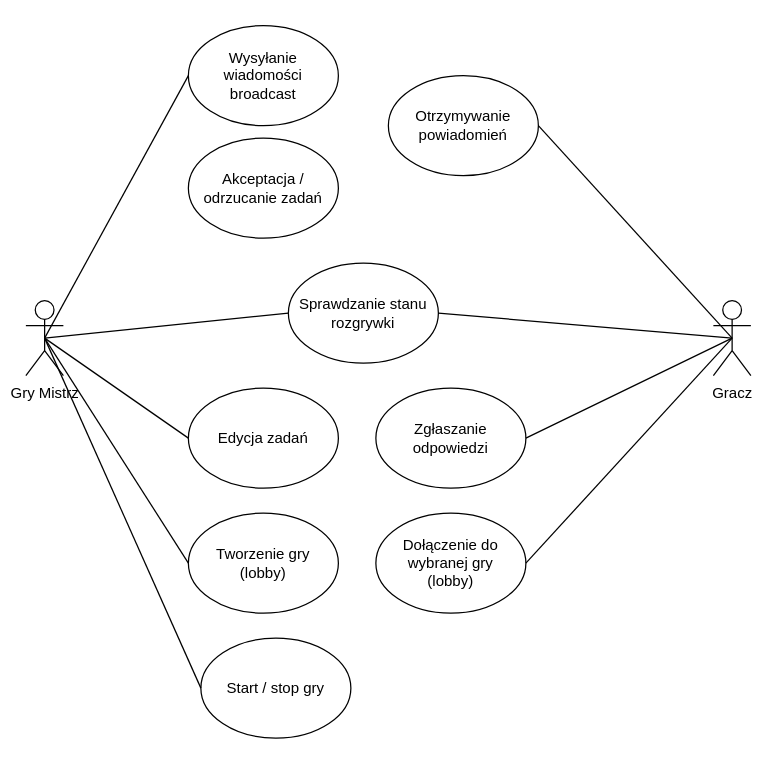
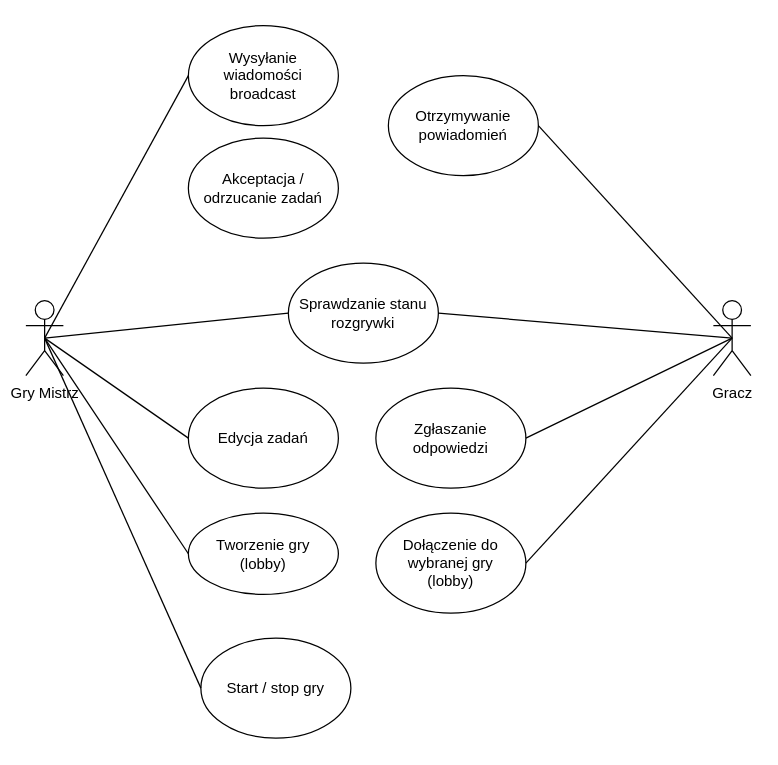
  <mxCell id="0" />
  <mxCell id="1" parent="0" />
  <mxCell id="2" value="Gracz" style="shape=umlActor;verticalLabelPosition=bottom;verticalAlign=top;html=1;outlineConnect=0;" vertex="1" parent="1"><mxGeometry x="570" y="240" width="30" height="60" as="geometry" /></mxCell>
  <mxCell id="3" value="Gry Mistrz" style="shape=umlActor;verticalLabelPosition=bottom;verticalAlign=top;html=1;outlineConnect=0;" vertex="1" parent="1"><mxGeometry x="20" y="240" width="30" height="60" as="geometry" /></mxCell>
- <mxCell id="4" value="&lt;div&gt;Tworzenie gry &lt;br&gt;&lt;/div&gt;&lt;div&gt;(lobby)&lt;/div&gt;" style="ellipse;whiteSpace=wrap;html=1;" vertex="1" parent="1"><mxGeometry x="150" y="410" width="120" height="80" as="geometry" /></mxCell>
+ <mxCell id="4" value="&lt;div&gt;Tworzenie gry &lt;br&gt;&lt;/div&gt;&lt;div&gt;(lobby)&lt;/div&gt;" style="ellipse;whiteSpace=wrap;html=1;" vertex="1" parent="1"><mxGeometry x="150" y="410" width="120" height="65" as="geometry" /></mxCell>
  <mxCell id="5" value="" style="endArrow=none;html=1;rounded=0;exitX=0;exitY=0.5;exitDx=0;exitDy=0;entryX=0.5;entryY=0.5;entryDx=0;entryDy=0;entryPerimeter=0;" edge="1" parent="1" source="4" target="3"><mxGeometry width="50" height="50" relative="1" as="geometry"><mxPoint x="180" y="200" as="sourcePoint" /><mxPoint x="230" y="150" as="targetPoint" /></mxGeometry></mxCell>
  <mxCell id="6" value="&amp;nbsp;" style="text;whiteSpace=wrap;html=1;" vertex="1" parent="1"><mxGeometry x="240" y="360" width="40" height="40" as="geometry" /></mxCell>
  <mxCell id="7" value="Edycja zadań" style="ellipse;whiteSpace=wrap;html=1;" vertex="1" parent="1"><mxGeometry x="150" y="310" width="120" height="80" as="geometry" /></mxCell>
  <mxCell id="8" value="" style="endArrow=none;html=1;rounded=0;exitX=0;exitY=0.5;exitDx=0;exitDy=0;entryX=0.5;entryY=0.5;entryDx=0;entryDy=0;entryPerimeter=0;" edge="1" parent="1" source="7" target="3"><mxGeometry width="50" height="50" relative="1" as="geometry"><mxPoint x="270" y="330" as="sourcePoint" /><mxPoint x="320" y="280" as="targetPoint" /></mxGeometry></mxCell>
  <mxCell id="9" value="Start / stop gry" style="ellipse;whiteSpace=wrap;html=1;" vertex="1" parent="1"><mxGeometry x="160" y="510" width="120" height="80" as="geometry" /></mxCell>
  <mxCell id="10" value="" style="endArrow=none;html=1;rounded=0;entryX=0;entryY=0.5;entryDx=0;entryDy=0;exitX=0.5;exitY=0.5;exitDx=0;exitDy=0;exitPerimeter=0;" edge="1" parent="1" source="3" target="9"><mxGeometry width="50" height="50" relative="1" as="geometry"><mxPoint x="350" y="350" as="sourcePoint" /><mxPoint x="400" y="300" as="targetPoint" /></mxGeometry></mxCell>
  <mxCell id="11" value="Akceptacja / odrzucanie zadań" style="ellipse;whiteSpace=wrap;html=1;" vertex="1" parent="1"><mxGeometry x="150" y="110" width="120" height="80" as="geometry" /></mxCell>
  <mxCell id="12" value="Sprawdzanie stanu rozgrywki" style="ellipse;whiteSpace=wrap;html=1;" vertex="1" parent="1"><mxGeometry x="230" y="210" width="120" height="80" as="geometry" /></mxCell>
  <mxCell id="13" value="" style="endArrow=none;html=1;rounded=0;entryX=0;entryY=0.5;entryDx=0;entryDy=0;exitX=0.5;exitY=0.5;exitDx=0;exitDy=0;exitPerimeter=0;" edge="1" parent="1" source="3" target="12"><mxGeometry width="50" height="50" relative="1" as="geometry"><mxPoint x="230" y="340" as="sourcePoint" /><mxPoint x="280" y="290" as="targetPoint" /></mxGeometry></mxCell>
  <mxCell id="14" value="Wysyłanie wiadomości broadcast" style="ellipse;whiteSpace=wrap;html=1;" vertex="1" parent="1"><mxGeometry x="150" y="20" width="120" height="80" as="geometry" /></mxCell>
  <mxCell id="15" value="" style="endArrow=none;html=1;rounded=0;entryX=0;entryY=0.5;entryDx=0;entryDy=0;exitX=0.5;exitY=0.5;exitDx=0;exitDy=0;exitPerimeter=0;" edge="1" parent="1" source="3" target="14"><mxGeometry width="50" height="50" relative="1" as="geometry"><mxPoint x="40" y="270" as="sourcePoint" /><mxPoint x="280" y="230" as="targetPoint" /></mxGeometry></mxCell>
  <mxCell id="16" value="&lt;div&gt;Dołączenie do wybranej gry&lt;/div&gt;&lt;div&gt;(lobby)&lt;br&gt;&lt;/div&gt;" style="ellipse;whiteSpace=wrap;html=1;" vertex="1" parent="1"><mxGeometry x="300" y="410" width="120" height="80" as="geometry" /></mxCell>
  <mxCell id="17" value="" style="endArrow=none;html=1;rounded=0;entryX=1;entryY=0.5;entryDx=0;entryDy=0;exitX=0.5;exitY=0.5;exitDx=0;exitDy=0;exitPerimeter=0;" edge="1" parent="1" source="2" target="16"><mxGeometry width="50" height="50" relative="1" as="geometry"><mxPoint x="260" y="290" as="sourcePoint" /><mxPoint x="310" y="240" as="targetPoint" /></mxGeometry></mxCell>
  <mxCell id="18" value="Zgłaszanie odpowiedzi" style="ellipse;whiteSpace=wrap;html=1;" vertex="1" parent="1"><mxGeometry x="300" y="310" width="120" height="80" as="geometry" /></mxCell>
  <mxCell id="19" value="" style="endArrow=none;html=1;rounded=0;entryX=0.5;entryY=0.5;entryDx=0;entryDy=0;entryPerimeter=0;exitX=1;exitY=0.5;exitDx=0;exitDy=0;" edge="1" parent="1" source="12" target="2"><mxGeometry width="50" height="50" relative="1" as="geometry"><mxPoint x="350" y="310" as="sourcePoint" /><mxPoint x="400" y="260" as="targetPoint" /></mxGeometry></mxCell>
  <mxCell id="20" value="" style="endArrow=none;html=1;rounded=0;entryX=0.5;entryY=0.5;entryDx=0;entryDy=0;entryPerimeter=0;exitX=1;exitY=0.5;exitDx=0;exitDy=0;" edge="1" parent="1" source="18" target="2"><mxGeometry width="50" height="50" relative="1" as="geometry"><mxPoint x="350" y="310" as="sourcePoint" /><mxPoint x="400" y="260" as="targetPoint" /></mxGeometry></mxCell>
  <mxCell id="21" value="Otrzymywanie powiadomień " style="ellipse;whiteSpace=wrap;html=1;" vertex="1" parent="1"><mxGeometry x="310" y="60" width="120" height="80" as="geometry" /></mxCell>
  <mxCell id="22" value="" style="endArrow=none;html=1;rounded=0;entryX=1;entryY=0.5;entryDx=0;entryDy=0;exitX=0.5;exitY=0.5;exitDx=0;exitDy=0;exitPerimeter=0;" edge="1" parent="1" source="2" target="21"><mxGeometry width="50" height="50" relative="1" as="geometry"><mxPoint x="350" y="310" as="sourcePoint" /><mxPoint x="400" y="260" as="targetPoint" /></mxGeometry></mxCell>
